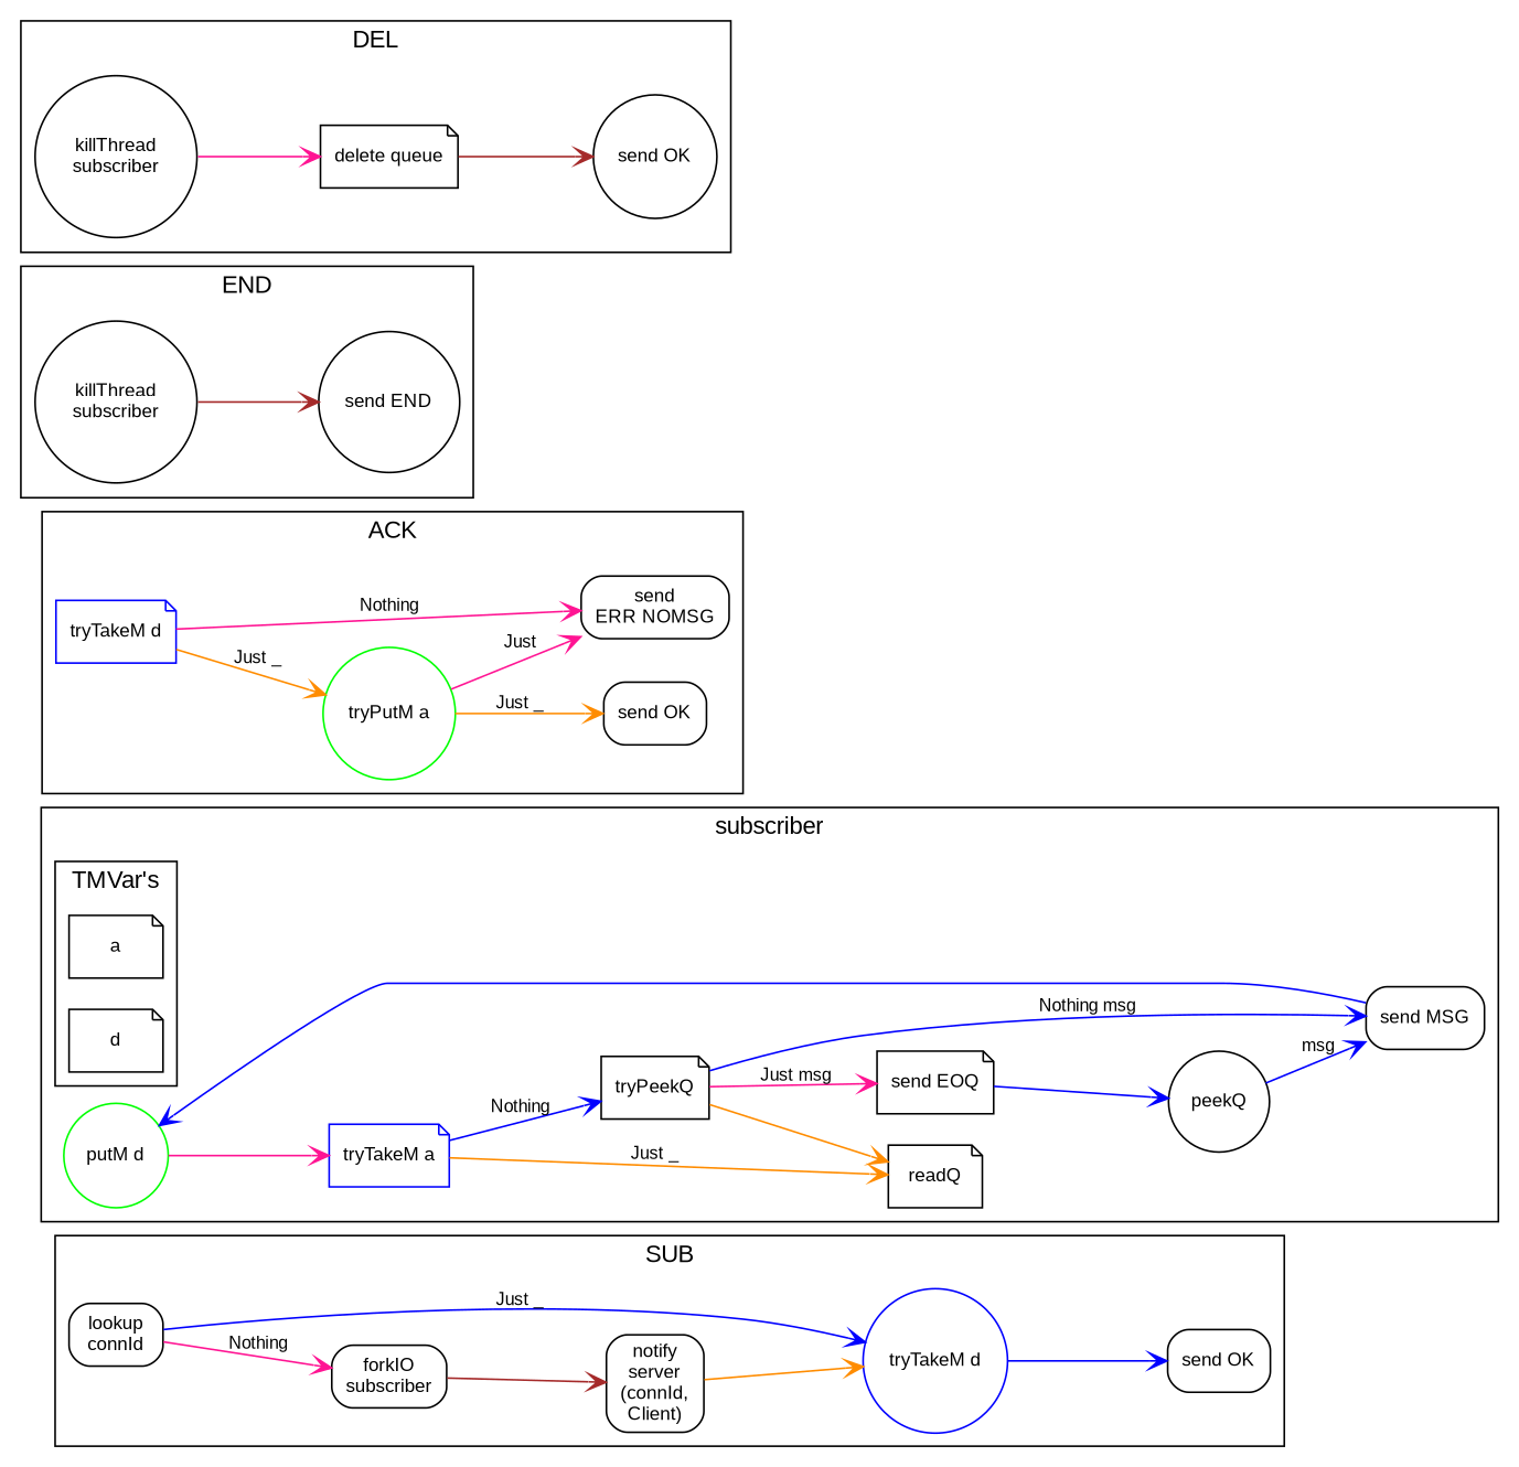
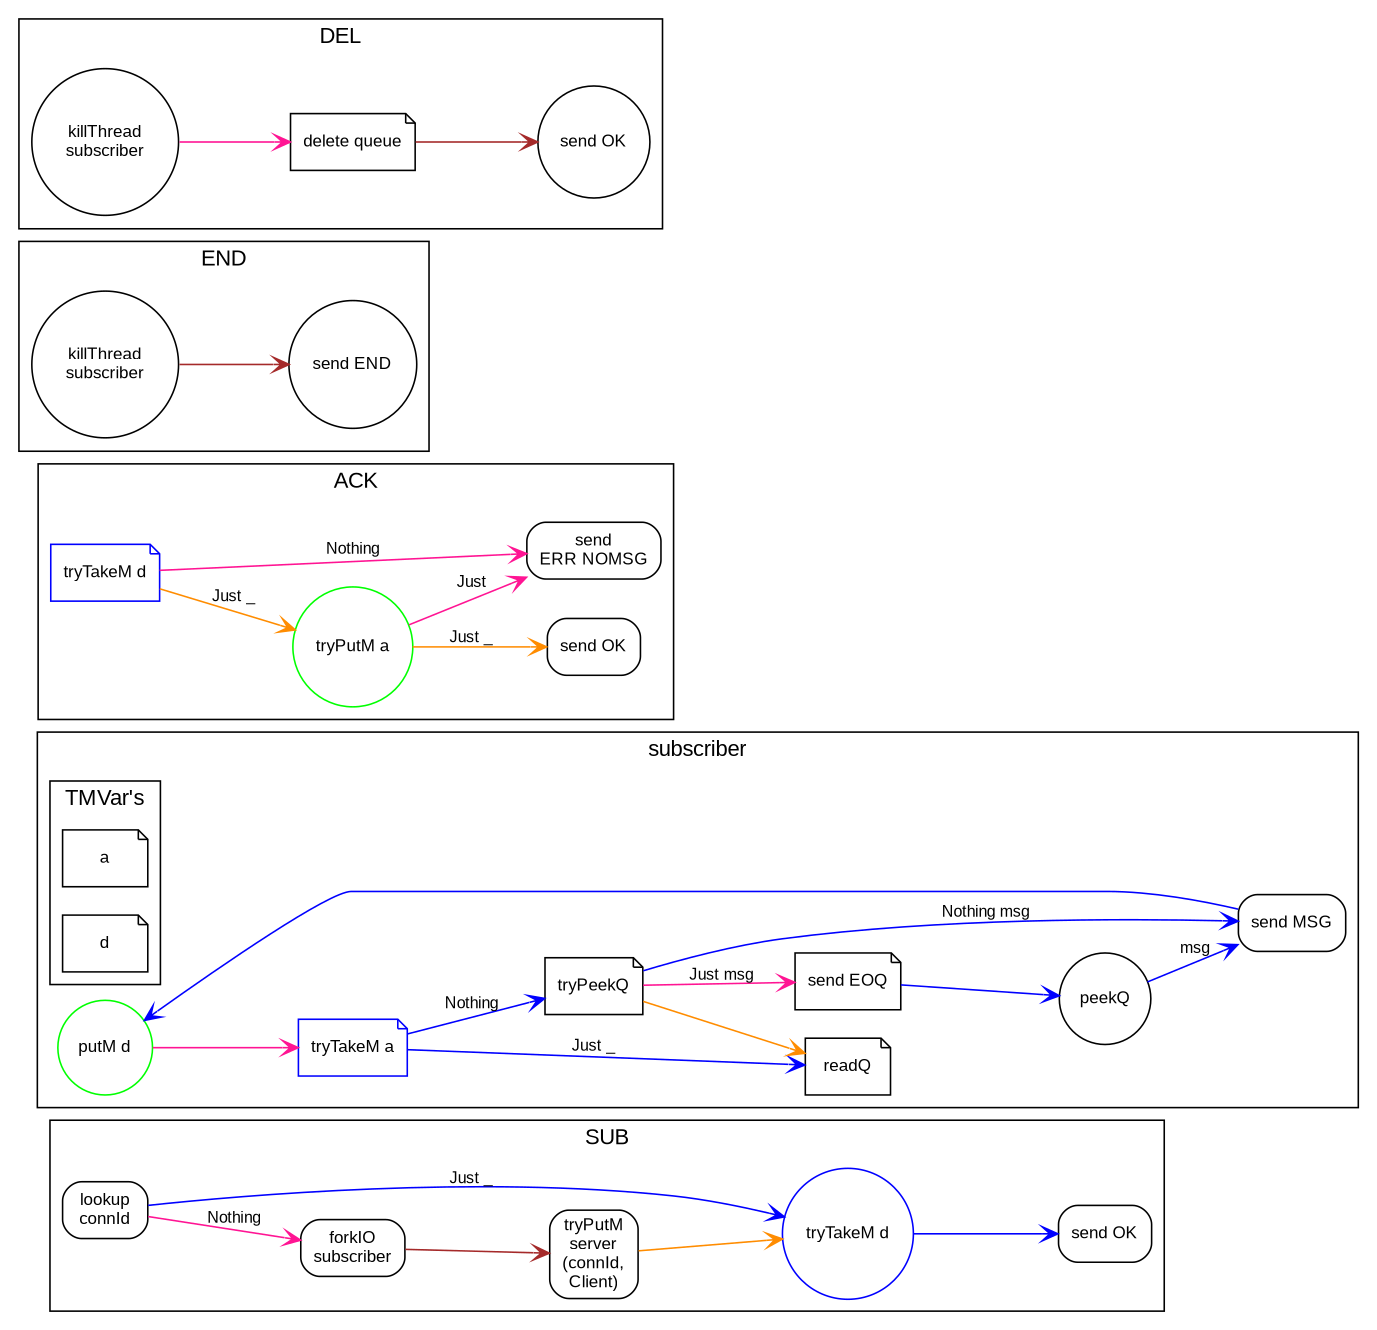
  digraph {
    fontname=arial
    rankdir=LR
    node [fontname=arial fontsize=11 shape=circle style=rounded]
    edge [arrowhead=open arrowtail=open color=blue fontname=arial fontsize=10]
    n1 [label="lookup\nconnId" shape=box]
    n2 [label="forkIO\nsubscriber" shape=box]
    n3 [color=blue label="tryTakeM d"]
-   n4 [label="notify\nserver\n(connId,\nClient)" shape=box]
+   n4 [label="tryPutM\nserver\n(connId,\nClient)" shape=box]
    n5 [label="send OK" shape=box]
    n6 [color=green label="putM d" style=square]
    readQ [shape=note style=square]
    peekQ [style=square]
    a [shape=note]
    d [shape=note]
    n11 [color=blue label="tryTakeM a" shape=note]
    tryPeekQ [shape=note]
    n13 [label="send EOQ" shape=note]
    n14 [label="send MSG" shape=box]
    n15 [color=green label="tryPutM a"]
    n16 [label="send OK" shape=box]
    n17 [label="send\nERR NOMSG" shape=box]
    n18 [color=blue label="tryTakeM d" shape=note]
    n19 [label="killThread\nsubscriber"]
    n20 [label="send END"]
    n21 [label="killThread\nsubscriber"]
    n22 [label="delete queue" shape=note]
    n23 [label="send OK"]
    subgraph cluster_1 {
      label=SUB
      n1
      n2
      n3
      n4
      n5
    }
    subgraph cluster_2 {
      label=subscriber
      n11
      tryPeekQ
      n13
      n14
      subgraph sub_3 {
        label=subscriber
        n6
        readQ
        peekQ
      }
      subgraph cluster_4 {
        label="TMVar's"
        a
        d
      }
    }
    subgraph cluster_5 {
      label=ACK
      n15
      n16
      n17
      n18
    }
    subgraph cluster_6 {
      label=END
      n19
      n20
    }
    subgraph cluster_7 {
      label=DEL
      n21
      n22
      n23
    }
    n1 -> n2 [color=deeppink label=Nothing]
    n1 -> n3 [label="Just _"]
    n2 -> n4 [color=brown]
    n3 -> n5
    n4 -> n3 [color=darkorange]
    n6 -> n11 [color=deeppink]
    peekQ -> n14 [label=msg]
-   n11 -> readQ [color=darkorange label="Just _"]
+   n11 -> readQ [label="Just _"]
    n11 -> tryPeekQ [label=Nothing]
    tryPeekQ -> readQ [color=darkorange]
    tryPeekQ -> n13 [color=deeppink label="Just msg"]
    tryPeekQ -> n14 [label="Nothing msg"]
    n13 -> peekQ
    n14 -> n6
    n15 -> n16 [color=darkorange label="Just _"]
    n15 -> n17 [color=deeppink label=Just]
    n18 -> n15 [color=darkorange label="Just _"]
    n18 -> n17 [color=deeppink label=Nothing]
    n19 -> n20 [color=brown]
    n21 -> n22 [color=deeppink]
    n22 -> n23 [color=brown]
  }
